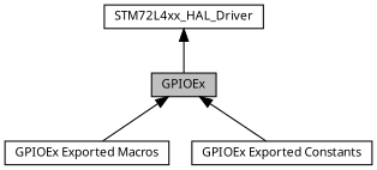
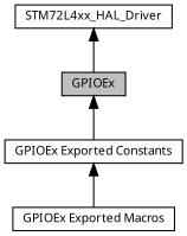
  digraph {
    fontname="Noto Sans"
    rankdir=TB
    node [color=black fillcolor=white fontname="Noto Sans" fontsize=10 shape=box style=filled]
    edge [dir=back fontname="Noto Sans" fontsize=10 labelfontname=Helvetica labelfontsize=10 shape=plaintext style=solid]
    n1 [height=0.2 label=STM72L4xx_HAL_Driver width=0.4]
    n2 [fillcolor=grey75 fontcolor=black height=0.2 label=GPIOEx width=0.4]
    n3 [height=0.2 label="GPIOEx Exported Macros" width=0.4]
    n4 [height=0.2 label="GPIOEx Exported Constants" width=0.4]
    n1 -> n2
-   n2 -> n3
+   n4 -> n3
    n2 -> n4
  }
